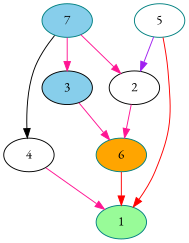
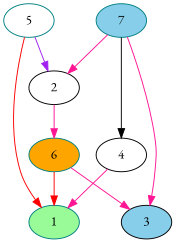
  digraph {
    fontname="EB Garamond"
    node [color=teal fillcolor=white fontname="EB Garamond" style=filled]
    edge [color=deeppink fontname="EB Garamond"]
    6 [fillcolor=orange]
    2 [color=black]
    1 [fillcolor=palegreen]
    4 [color=black]
    5
    3 [color=black fillcolor=skyblue]
    7 [fillcolor=skyblue]
    6 -> 1 [color=red]
-   3 -> 6
+   6 -> 3
    2 -> 6
    4 -> 1
    5 -> 2 [color=purple]
    5 -> 1 [color=red]
    7 -> 2
    7 -> 4 [color=black]
    7 -> 3
  }
